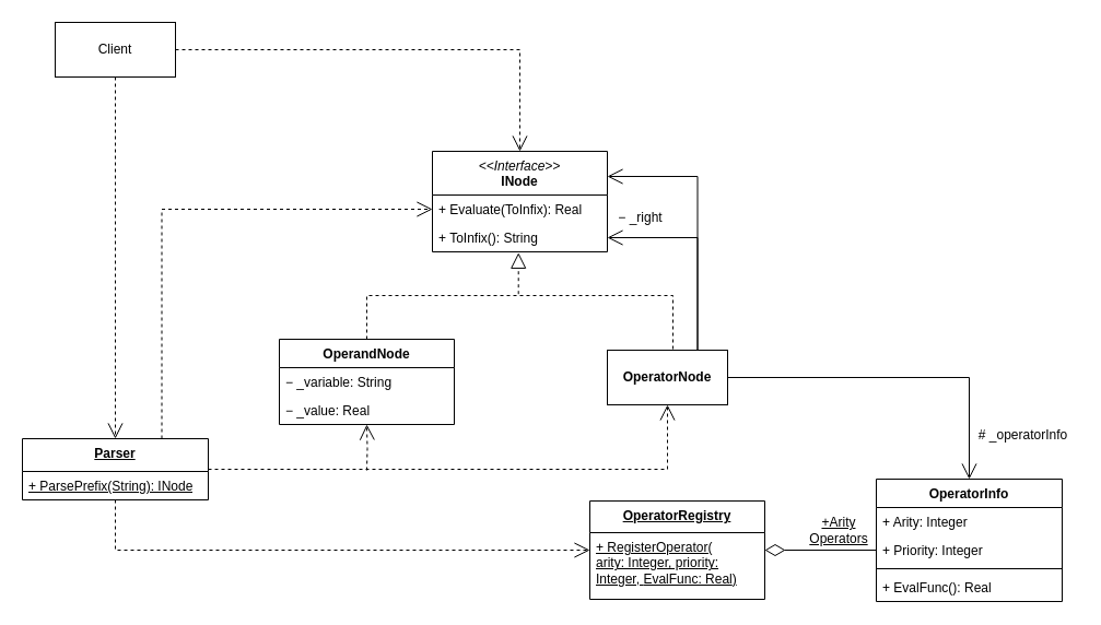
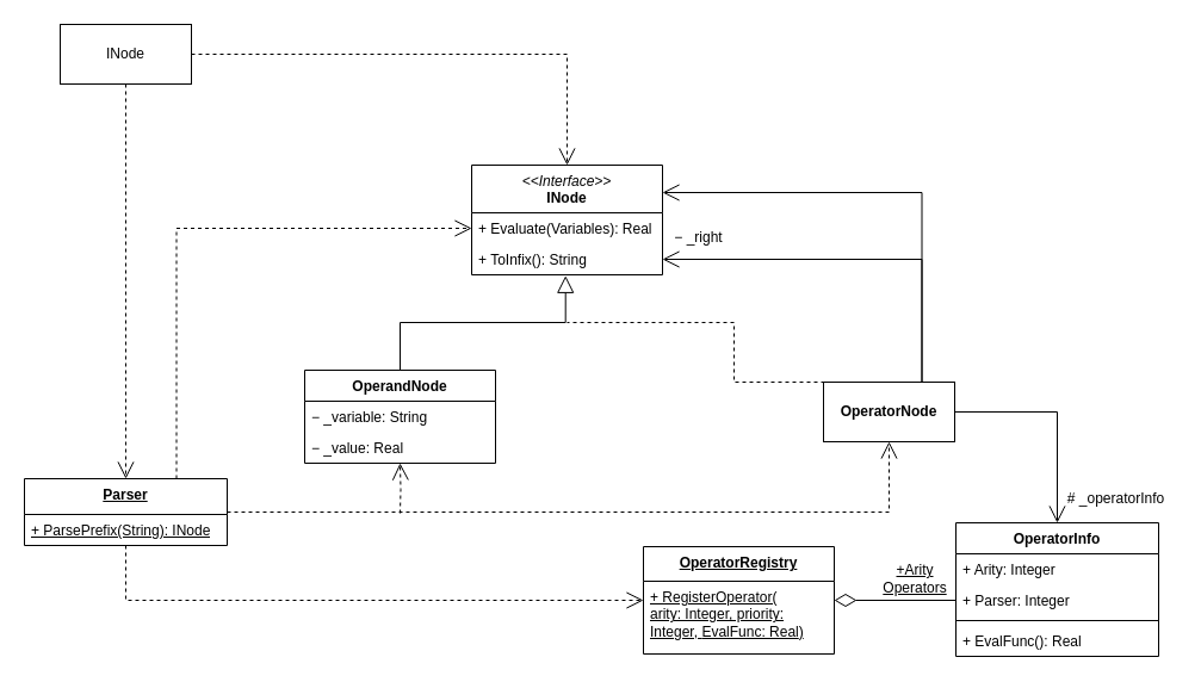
  <mxCell id="0" />
  <mxCell id="1" parent="0" />
  <mxCell id="2" value="&lt;i style=&quot;font-weight: 400;&quot;&gt;&amp;lt;&amp;lt;Interface&amp;gt;&amp;gt;&lt;br&gt;&lt;/i&gt;&lt;div&gt;INode&lt;/div&gt;" style="swimlane;fontStyle=1;align=center;verticalAlign=top;childLayout=stackLayout;horizontal=1;startSize=40;horizontalStack=0;resizeParent=1;resizeParentMax=0;resizeLast=0;collapsible=1;marginBottom=0;whiteSpace=wrap;html=1;" parent="1" vertex="1"><mxGeometry x="395" y="138" width="160" height="92" as="geometry" /></mxCell>
- <mxCell id="3" value="+ Evaluate(ToInfix): Real" style="text;strokeColor=none;fillColor=none;align=left;verticalAlign=top;spacingLeft=4;spacingRight=4;overflow=hidden;rotatable=0;points=[[0,0.5],[1,0.5]];portConstraint=eastwest;whiteSpace=wrap;html=1;" parent="2" vertex="1"><mxGeometry y="40" width="160" height="26" as="geometry" /></mxCell>
+ <mxCell id="3" value="+ Evaluate(Variables): Real" style="text;strokeColor=none;fillColor=none;align=left;verticalAlign=top;spacingLeft=4;spacingRight=4;overflow=hidden;rotatable=0;points=[[0,0.5],[1,0.5]];portConstraint=eastwest;whiteSpace=wrap;html=1;" parent="2" vertex="1"><mxGeometry y="40" width="160" height="26" as="geometry" /></mxCell>
  <mxCell id="4" value="+ ToInfix(): String" style="text;strokeColor=none;fillColor=none;align=left;verticalAlign=top;spacingLeft=4;spacingRight=4;overflow=hidden;rotatable=0;points=[[0,0.5],[1,0.5]];portConstraint=eastwest;whiteSpace=wrap;html=1;" parent="2" vertex="1"><mxGeometry y="66" width="160" height="26" as="geometry" /></mxCell>
  <mxCell id="5" style="edgeStyle=orthogonalEdgeStyle;rounded=0;orthogonalLoop=1;jettySize=auto;html=1;dashed=1;endArrow=open;endFill=0;endSize=12;" parent="1" target="6" edge="1"><mxGeometry relative="1" as="geometry"><mxPoint x="335" y="430" as="sourcePoint" /></mxGeometry></mxCell>
  <mxCell id="6" value="OperandNode" style="swimlane;fontStyle=1;align=center;verticalAlign=top;childLayout=stackLayout;horizontal=1;startSize=26;horizontalStack=0;resizeParent=1;resizeParentMax=0;resizeLast=0;collapsible=1;marginBottom=0;whiteSpace=wrap;html=1;" parent="1" vertex="1"><mxGeometry x="255" y="310" width="160" height="78" as="geometry" /></mxCell>
  <mxCell id="7" value="−&amp;nbsp;_variable: String" style="text;strokeColor=none;fillColor=none;align=left;verticalAlign=top;spacingLeft=4;spacingRight=4;overflow=hidden;rotatable=0;points=[[0,0.5],[1,0.5]];portConstraint=eastwest;whiteSpace=wrap;html=1;" parent="6" vertex="1"><mxGeometry y="26" width="160" height="26" as="geometry" /></mxCell>
  <mxCell id="8" value="−&amp;nbsp;_value: Real" style="text;strokeColor=none;fillColor=none;align=left;verticalAlign=top;spacingLeft=4;spacingRight=4;overflow=hidden;rotatable=0;points=[[0,0.5],[1,0.5]];portConstraint=eastwest;whiteSpace=wrap;html=1;" parent="6" vertex="1"><mxGeometry y="52" width="160" height="26" as="geometry" /></mxCell>
  <mxCell id="9" style="edgeStyle=orthogonalEdgeStyle;rounded=0;orthogonalLoop=1;jettySize=auto;html=1;exitX=0.75;exitY=0;exitDx=0;exitDy=0;entryX=1;entryY=0.5;entryDx=0;entryDy=0;endArrow=open;endFill=0;endSize=12;" edge="1" parent="1" source="33" target="4"><mxGeometry relative="1" as="geometry"><mxPoint x="655" y="310" as="sourcePoint" /></mxGeometry></mxCell>
  <mxCell id="10" style="edgeStyle=orthogonalEdgeStyle;rounded=0;orthogonalLoop=1;jettySize=auto;html=1;exitX=0.75;exitY=0;exitDx=0;exitDy=0;entryX=1;entryY=0.25;entryDx=0;entryDy=0;endSize=12;endArrow=open;endFill=0;" edge="1" parent="1" source="33" target="2"><mxGeometry relative="1" as="geometry"><mxPoint x="655" y="310" as="sourcePoint" /></mxGeometry></mxCell>
- <mxCell id="11" value="" style="endArrow=block;dashed=1;endFill=0;endSize=12;html=1;rounded=0;entryX=0.492;entryY=1.031;entryDx=0;entryDy=0;entryPerimeter=0;edgeStyle=orthogonalEdgeStyle;exitX=0.5;exitY=0;exitDx=0;exitDy=0;" parent="1" source="6" target="4" edge="1"><mxGeometry width="160" relative="1" as="geometry"><mxPoint x="275" y="290" as="sourcePoint" /><mxPoint x="475" y="240" as="targetPoint" /></mxGeometry></mxCell>
+ <mxCell id="11" value="" style="endArrow=block;dashed=0;endFill=0;endSize=12;html=1;rounded=0;entryX=0.492;entryY=1.031;entryDx=0;entryDy=0;entryPerimeter=0;edgeStyle=orthogonalEdgeStyle;exitX=0.5;exitY=0;exitDx=0;exitDy=0;" parent="1" source="6" target="4" edge="1"><mxGeometry width="160" relative="1" as="geometry"><mxPoint x="275" y="290" as="sourcePoint" /><mxPoint x="475" y="240" as="targetPoint" /></mxGeometry></mxCell>
  <mxCell id="12" value="" style="endArrow=none;dashed=1;endFill=0;endSize=12;html=1;rounded=0;edgeStyle=orthogonalEdgeStyle;exitX=0.5;exitY=0;exitDx=0;exitDy=0;startFill=0;" parent="1" source="33" edge="1"><mxGeometry width="160" relative="1" as="geometry"><mxPoint x="615" y="310" as="sourcePoint" /><mxPoint x="475" y="270" as="targetPoint" /><Array as="points"><mxPoint x="615" y="320" /><mxPoint x="615" y="270" /></Array></mxGeometry></mxCell>
  <mxCell id="13" style="edgeStyle=orthogonalEdgeStyle;rounded=0;orthogonalLoop=1;jettySize=auto;html=1;exitX=1;exitY=0.5;exitDx=0;exitDy=0;dashed=1;endArrow=open;endFill=0;endSize=12;entryX=0.5;entryY=1;entryDx=0;entryDy=0;" parent="1" source="16" edge="1" target="33"><mxGeometry relative="1" as="geometry"><mxPoint x="615" y="390" as="targetPoint" /></mxGeometry></mxCell>
  <mxCell id="14" style="edgeStyle=orthogonalEdgeStyle;rounded=0;orthogonalLoop=1;jettySize=auto;html=1;entryX=0;entryY=0.5;entryDx=0;entryDy=0;dashed=1;endArrow=open;endFill=0;endSize=12;" parent="1" source="16" target="26" edge="1"><mxGeometry relative="1" as="geometry"><Array as="points"><mxPoint x="105" y="503" /></Array></mxGeometry></mxCell>
  <mxCell id="15" style="edgeStyle=orthogonalEdgeStyle;rounded=0;orthogonalLoop=1;jettySize=auto;html=1;exitX=0.75;exitY=0;exitDx=0;exitDy=0;entryX=0;entryY=0.5;entryDx=0;entryDy=0;dashed=1;endArrow=open;endFill=0;endSize=12;" edge="1" parent="1" source="16" target="3"><mxGeometry relative="1" as="geometry" /></mxCell>
  <mxCell id="16" value="&lt;div&gt;&lt;span style=&quot;background-color: transparent; color: light-dark(rgb(0, 0, 0), rgb(255, 255, 255));&quot;&gt;&lt;u&gt;Parser&lt;/u&gt;&lt;/span&gt;&lt;/div&gt;" style="swimlane;fontStyle=1;align=center;verticalAlign=top;childLayout=stackLayout;horizontal=1;startSize=30;horizontalStack=0;resizeParent=1;resizeParentMax=0;resizeLast=0;collapsible=1;marginBottom=0;whiteSpace=wrap;html=1;" parent="1" vertex="1"><mxGeometry x="20" y="401" width="170" height="56" as="geometry" /></mxCell>
  <mxCell id="17" value="+ ParsePrefix(String): INode" style="text;strokeColor=none;fillColor=none;align=left;verticalAlign=top;spacingLeft=4;spacingRight=4;overflow=hidden;rotatable=0;points=[[0,0.5],[1,0.5]];portConstraint=eastwest;whiteSpace=wrap;html=1;fontStyle=4" parent="16" vertex="1"><mxGeometry y="30" width="170" height="26" as="geometry" /></mxCell>
  <mxCell id="18" style="edgeStyle=orthogonalEdgeStyle;rounded=0;orthogonalLoop=1;jettySize=auto;html=1;exitX=0.5;exitY=1;exitDx=0;exitDy=0;entryX=0.5;entryY=0;entryDx=0;entryDy=0;dashed=1;endArrow=open;endFill=0;startSize=6;endSize=12;" parent="1" source="20" target="16" edge="1"><mxGeometry relative="1" as="geometry" /></mxCell>
  <mxCell id="19" style="edgeStyle=orthogonalEdgeStyle;rounded=0;orthogonalLoop=1;jettySize=auto;html=1;exitX=1;exitY=0.5;exitDx=0;exitDy=0;entryX=0.5;entryY=0;entryDx=0;entryDy=0;endArrow=open;endFill=0;endSize=12;dashed=1;" parent="1" source="20" target="2" edge="1"><mxGeometry relative="1" as="geometry" /></mxCell>
- <mxCell id="20" value="Client" style="html=1;whiteSpace=wrap;" parent="1" vertex="1"><mxGeometry x="50" y="20" width="110" height="50" as="geometry" /></mxCell>
+ <mxCell id="20" value="INode" style="html=1;whiteSpace=wrap;" parent="1" vertex="1"><mxGeometry x="50" y="20" width="110" height="50" as="geometry" /></mxCell>
  <mxCell id="21" value="OperatorInfo" style="swimlane;fontStyle=1;align=center;verticalAlign=top;childLayout=stackLayout;horizontal=1;startSize=26;horizontalStack=0;resizeParent=1;resizeParentMax=0;resizeLast=0;collapsible=1;marginBottom=0;whiteSpace=wrap;html=1;" parent="1" vertex="1"><mxGeometry x="801" y="438" width="170" height="112" as="geometry" /></mxCell>
  <mxCell id="22" value="+ A&lt;span style=&quot;background-color: transparent; color: light-dark(rgb(0, 0, 0), rgb(255, 255, 255));&quot;&gt;rity: Integer&lt;/span&gt;" style="text;strokeColor=none;fillColor=none;align=left;verticalAlign=top;spacingLeft=4;spacingRight=4;overflow=hidden;rotatable=0;points=[[0,0.5],[1,0.5]];portConstraint=eastwest;whiteSpace=wrap;html=1;" parent="21" vertex="1"><mxGeometry y="26" width="170" height="26" as="geometry" /></mxCell>
- <mxCell id="23" value="+ Priority&lt;span style=&quot;background-color: transparent; color: light-dark(rgb(0, 0, 0), rgb(255, 255, 255));&quot;&gt;: Integer&lt;/span&gt;" style="text;strokeColor=none;fillColor=none;align=left;verticalAlign=top;spacingLeft=4;spacingRight=4;overflow=hidden;rotatable=0;points=[[0,0.5],[1,0.5]];portConstraint=eastwest;whiteSpace=wrap;html=1;" parent="21" vertex="1"><mxGeometry y="52" width="170" height="26" as="geometry" /></mxCell>
+ <mxCell id="23" value="+ Parser&lt;span style=&quot;background-color: transparent; color: light-dark(rgb(0, 0, 0), rgb(255, 255, 255));&quot;&gt;: Integer&lt;/span&gt;" style="text;strokeColor=none;fillColor=none;align=left;verticalAlign=top;spacingLeft=4;spacingRight=4;overflow=hidden;rotatable=0;points=[[0,0.5],[1,0.5]];portConstraint=eastwest;whiteSpace=wrap;html=1;" parent="21" vertex="1"><mxGeometry y="52" width="170" height="26" as="geometry" /></mxCell>
  <mxCell id="24" value="" style="line;strokeWidth=1;fillColor=none;align=left;verticalAlign=middle;spacingTop=-1;spacingLeft=3;spacingRight=3;rotatable=0;labelPosition=right;points=[];portConstraint=eastwest;strokeColor=inherit;" vertex="1" parent="21"><mxGeometry y="78" width="170" height="8" as="geometry" /></mxCell>
  <mxCell id="25" value="+ EvalFunc(): Real" style="text;strokeColor=none;fillColor=none;align=left;verticalAlign=top;spacingLeft=4;spacingRight=4;overflow=hidden;rotatable=0;points=[[0,0.5],[1,0.5]];portConstraint=eastwest;whiteSpace=wrap;html=1;" parent="21" vertex="1"><mxGeometry y="86" width="170" height="26" as="geometry" /></mxCell>
  <mxCell id="26" value="&lt;div&gt;&lt;b style=&quot;background-color: transparent; color: light-dark(rgb(0, 0, 0), rgb(255, 255, 255));&quot;&gt;&lt;u&gt;OperatorRegistry&lt;/u&gt;&lt;/b&gt;&lt;/div&gt;" style="swimlane;fontStyle=1;align=center;verticalAlign=top;childLayout=stackLayout;horizontal=1;startSize=29;horizontalStack=0;resizeParent=1;resizeParentMax=0;resizeLast=0;collapsible=1;marginBottom=0;whiteSpace=wrap;html=1;" parent="1" vertex="1"><mxGeometry x="539" y="458" width="160" height="90" as="geometry" /></mxCell>
  <mxCell id="27" value="&lt;u&gt;+&amp;nbsp;RegisterOperator(&lt;/u&gt;&lt;div&gt;&lt;u&gt;arity: Integer, priority: Integer,&amp;nbsp;&lt;span style=&quot;background-color: transparent; color: light-dark(rgb(0, 0, 0), rgb(255, 255, 255));&quot;&gt;EvalFunc: Real&lt;/span&gt;&lt;span style=&quot;background-color: transparent; color: light-dark(rgb(0, 0, 0), rgb(255, 255, 255));&quot;&gt;)&lt;/span&gt;&lt;/u&gt;&lt;/div&gt;" style="text;strokeColor=none;fillColor=none;align=left;verticalAlign=top;spacingLeft=4;spacingRight=4;overflow=hidden;rotatable=0;points=[[0,0.5],[1,0.5]];portConstraint=eastwest;whiteSpace=wrap;html=1;" parent="26" vertex="1"><mxGeometry y="29" width="160" height="61" as="geometry" /></mxCell>
  <mxCell id="28" style="edgeStyle=orthogonalEdgeStyle;rounded=0;orthogonalLoop=1;jettySize=auto;html=1;exitX=0;exitY=0.5;exitDx=0;exitDy=0;entryX=1;entryY=0.5;entryDx=0;entryDy=0;endArrow=diamondThin;endFill=0;endSize=16;" parent="1" source="23" target="26" edge="1"><mxGeometry relative="1" as="geometry" /></mxCell>
  <mxCell id="29" value="+Arity&lt;div&gt;Operators&lt;/div&gt;" style="text;html=1;align=center;verticalAlign=middle;whiteSpace=wrap;rounded=0;fontStyle=4" parent="1" vertex="1"><mxGeometry x="737" y="470" width="60" height="30" as="geometry" /></mxCell>
  <mxCell id="30" style="edgeStyle=orthogonalEdgeStyle;rounded=0;orthogonalLoop=1;jettySize=auto;html=1;exitX=1;exitY=0.5;exitDx=0;exitDy=0;entryX=0.5;entryY=0;entryDx=0;entryDy=0;endArrow=open;endFill=0;endSize=12;" parent="1" source="33" target="21" edge="1"><mxGeometry relative="1" as="geometry"><mxPoint x="695" y="349" as="sourcePoint" /></mxGeometry></mxCell>
- <mxCell id="31" value="&lt;span style=&quot;text-align: left; text-wrap-mode: wrap;&quot;&gt;#&lt;/span&gt;&lt;span style=&quot;text-align: left; text-wrap-mode: wrap; background-color: transparent; color: light-dark(rgb(0, 0, 0), rgb(255, 255, 255));&quot;&gt;&amp;nbsp;_operatorInfo&lt;/span&gt;" style="text;html=1;align=center;verticalAlign=middle;resizable=0;points=[];autosize=1;strokeColor=none;fillColor=none;" parent="1" vertex="1"><mxGeometry x="885" y="383" width="100" height="30" as="geometry" /></mxCell>
+ <mxCell id="31" value="&lt;span style=&quot;text-align: left; text-wrap-mode: wrap;&quot;&gt;#&lt;/span&gt;&lt;span style=&quot;text-align: left; text-wrap-mode: wrap; background-color: transparent; color: light-dark(rgb(0, 0, 0), rgb(255, 255, 255));&quot;&gt;&amp;nbsp;_operatorInfo&lt;/span&gt;" style="text;html=1;align=center;verticalAlign=middle;resizable=0;points=[];autosize=1;strokeColor=none;fillColor=none;" parent="1" vertex="1"><mxGeometry x="885" y="403" width="100" height="30" as="geometry" /></mxCell>
  <mxCell id="32" value="&lt;span style=&quot;text-align: left; text-wrap-mode: wrap;&quot;&gt;−&amp;nbsp;_right&lt;/span&gt;" style="text;html=1;align=center;verticalAlign=middle;resizable=0;points=[];autosize=1;strokeColor=none;fillColor=none;" vertex="1" parent="1"><mxGeometry x="555" y="184" width="60" height="30" as="geometry" /></mxCell>
- <mxCell id="33" value="&lt;span style=&quot;font-weight: 700;&quot;&gt;OperatorNode&lt;/span&gt;" style="html=1;whiteSpace=wrap;" vertex="1" parent="1"><mxGeometry x="555" y="320" width="110" height="50" as="geometry" /></mxCell>
+ <mxCell id="33" value="&lt;span style=&quot;font-weight: 700;&quot;&gt;OperatorNode&lt;/span&gt;" style="html=1;whiteSpace=wrap;" vertex="1" parent="1"><mxGeometry x="690" y="320" width="110" height="50" as="geometry" /></mxCell>
